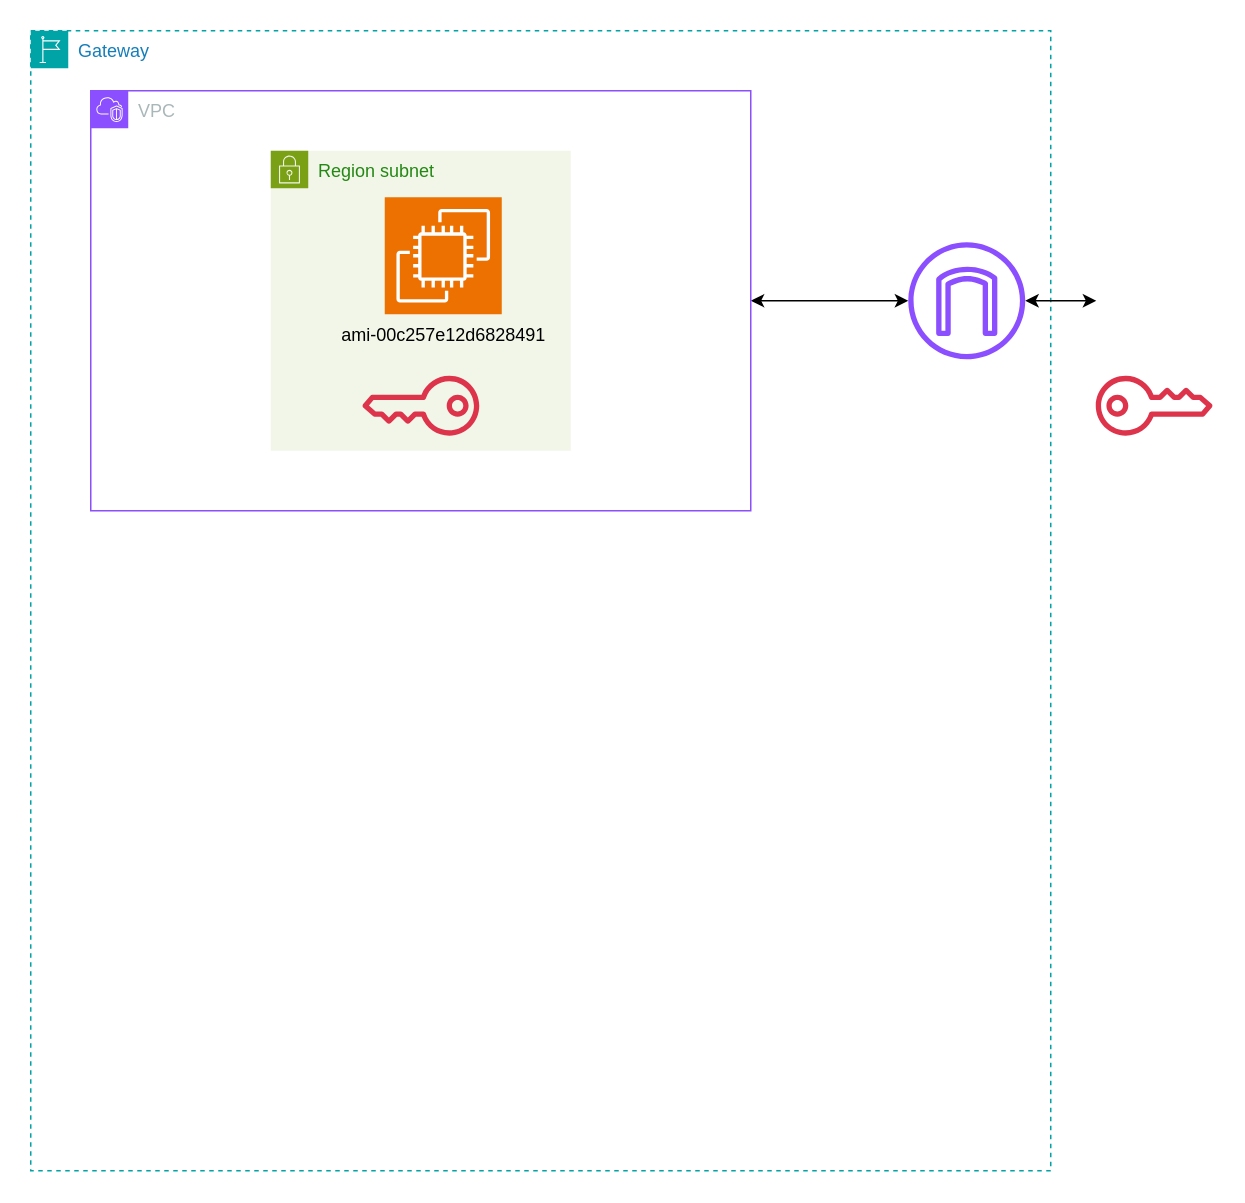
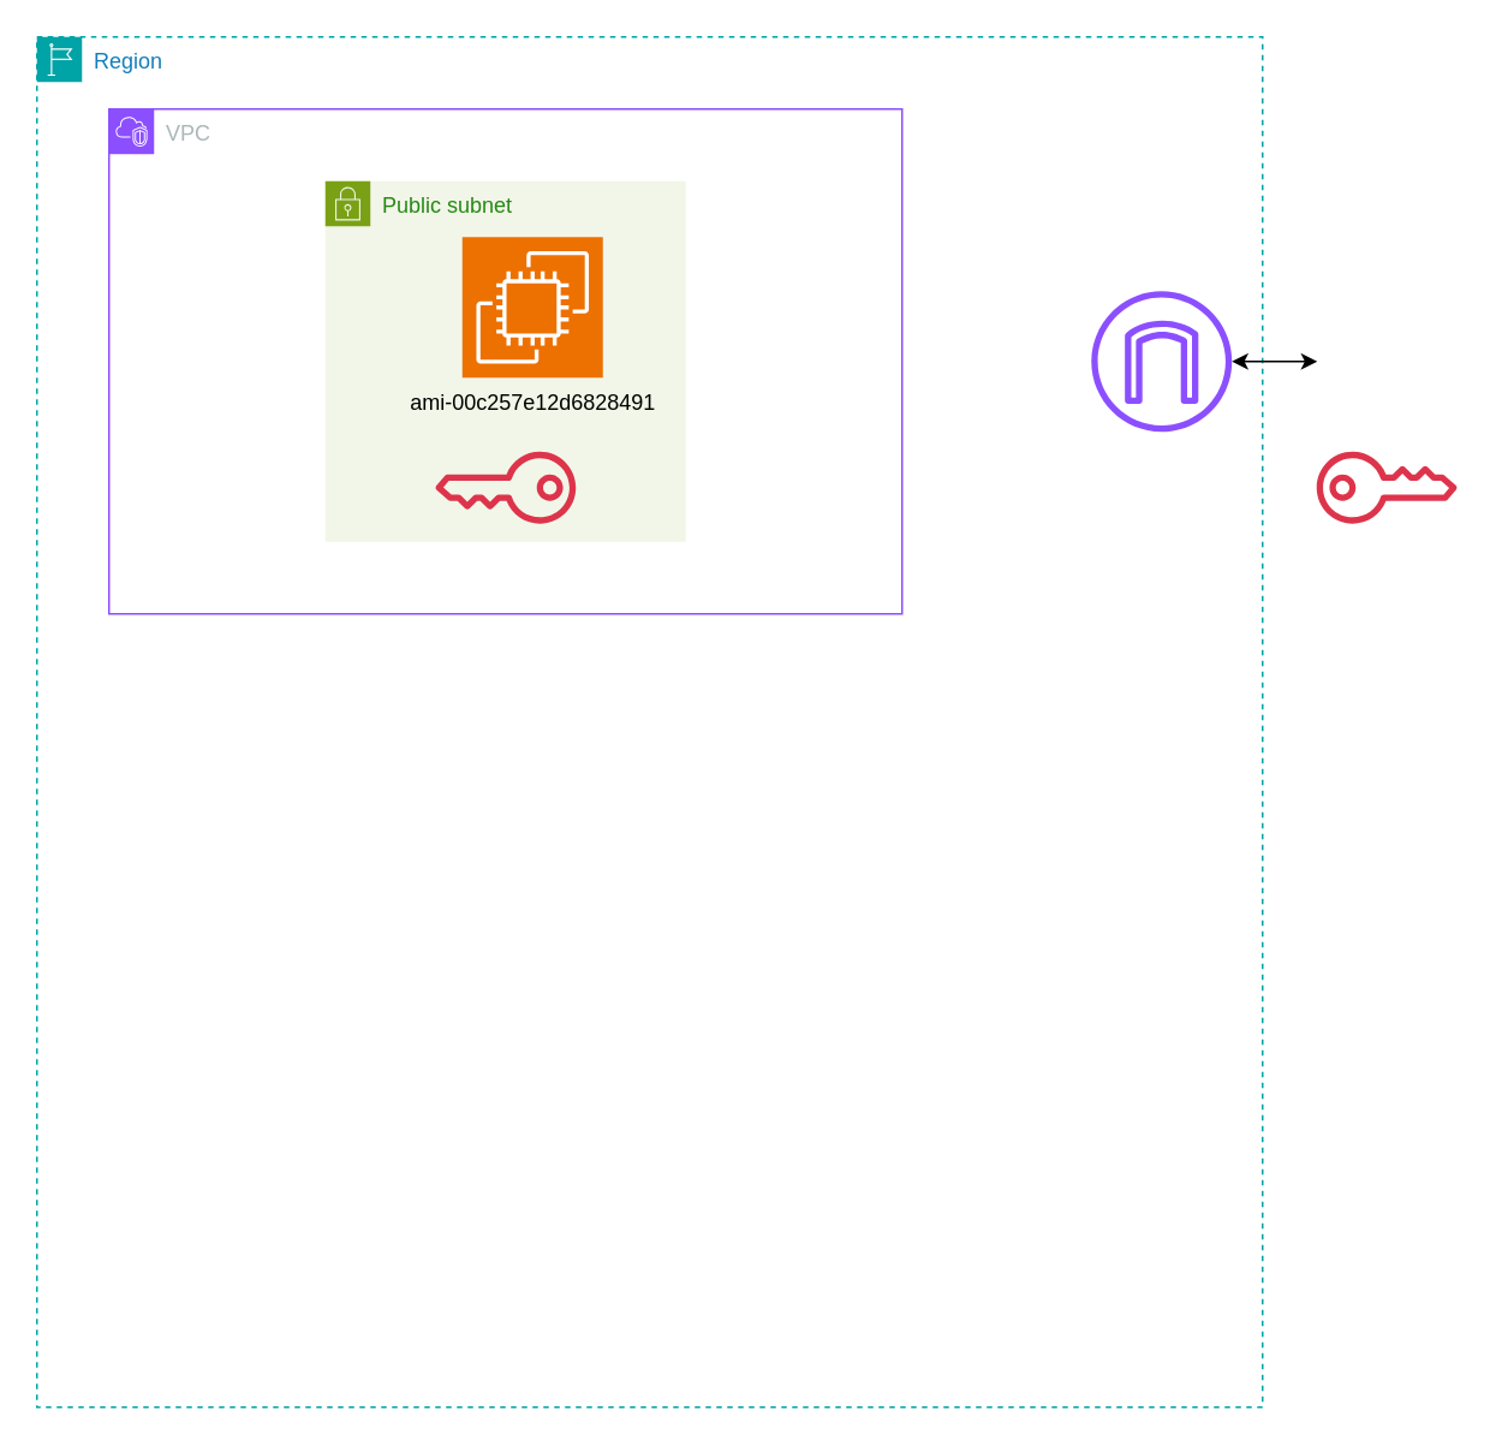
  <mxCell id="0" />
  <mxCell id="1" parent="0" />
- <mxCell id="2" value="Gateway" style="points=[[0,0],[0.25,0],[0.5,0],[0.75,0],[1,0],[1,0.25],[1,0.5],[1,0.75],[1,1],[0.75,1],[0.5,1],[0.25,1],[0,1],[0,0.75],[0,0.5],[0,0.25]];outlineConnect=0;gradientColor=none;html=1;whiteSpace=wrap;fontSize=12;fontStyle=0;container=1;pointerEvents=0;collapsible=0;recursiveResize=0;shape=mxgraph.aws4.group;grIcon=mxgraph.aws4.group_region;strokeColor=#00A4A6;fillColor=none;verticalAlign=top;align=left;spacingLeft=30;fontColor=#147EBA;dashed=1;" vertex="1" parent="1"><mxGeometry x="20" y="20" width="680" height="760" as="geometry" /></mxCell>
- <mxCell id="3" value="" style="edgeStyle=orthogonalEdgeStyle;rounded=0;orthogonalLoop=1;jettySize=auto;html=1;startArrow=classic;startFill=1;" edge="1" parent="2" source="4" target="8"><mxGeometry relative="1" as="geometry" /></mxCell>
+ <mxCell id="2" value="Region" style="points=[[0,0],[0.25,0],[0.5,0],[0.75,0],[1,0],[1,0.25],[1,0.5],[1,0.75],[1,1],[0.75,1],[0.5,1],[0.25,1],[0,1],[0,0.75],[0,0.5],[0,0.25]];outlineConnect=0;gradientColor=none;html=1;whiteSpace=wrap;fontSize=12;fontStyle=0;container=1;pointerEvents=0;collapsible=0;recursiveResize=0;shape=mxgraph.aws4.group;grIcon=mxgraph.aws4.group_region;strokeColor=#00A4A6;fillColor=none;verticalAlign=top;align=left;spacingLeft=30;fontColor=#147EBA;dashed=1;" vertex="1" parent="1"><mxGeometry x="20" y="20" width="680" height="760" as="geometry" /></mxCell>
  <mxCell id="4" value="VPC" style="points=[[0,0],[0.25,0],[0.5,0],[0.75,0],[1,0],[1,0.25],[1,0.5],[1,0.75],[1,1],[0.75,1],[0.5,1],[0.25,1],[0,1],[0,0.75],[0,0.5],[0,0.25]];outlineConnect=0;gradientColor=none;html=1;whiteSpace=wrap;fontSize=12;fontStyle=0;container=1;pointerEvents=0;collapsible=0;recursiveResize=0;shape=mxgraph.aws4.group;grIcon=mxgraph.aws4.group_vpc2;strokeColor=#8C4FFF;fillColor=none;verticalAlign=top;align=left;spacingLeft=30;fontColor=#AAB7B8;dashed=0;" vertex="1" parent="2"><mxGeometry x="40" y="40" width="440" height="280" as="geometry" /></mxCell>
- <mxCell id="5" value="Region subnet" style="points=[[0,0],[0.25,0],[0.5,0],[0.75,0],[1,0],[1,0.25],[1,0.5],[1,0.75],[1,1],[0.75,1],[0.5,1],[0.25,1],[0,1],[0,0.75],[0,0.5],[0,0.25]];outlineConnect=0;gradientColor=none;html=1;whiteSpace=wrap;fontSize=12;fontStyle=0;container=1;pointerEvents=0;collapsible=0;recursiveResize=0;shape=mxgraph.aws4.group;grIcon=mxgraph.aws4.group_security_group;grStroke=0;strokeColor=#7AA116;fillColor=#F2F6E8;verticalAlign=top;align=left;spacingLeft=30;fontColor=#248814;dashed=0;" vertex="1" parent="4"><mxGeometry x="120" y="40" width="200" height="200" as="geometry" /></mxCell>
+ <mxCell id="5" value="Public subnet" style="points=[[0,0],[0.25,0],[0.5,0],[0.75,0],[1,0],[1,0.25],[1,0.5],[1,0.75],[1,1],[0.75,1],[0.5,1],[0.25,1],[0,1],[0,0.75],[0,0.5],[0,0.25]];outlineConnect=0;gradientColor=none;html=1;whiteSpace=wrap;fontSize=12;fontStyle=0;container=1;pointerEvents=0;collapsible=0;recursiveResize=0;shape=mxgraph.aws4.group;grIcon=mxgraph.aws4.group_security_group;grStroke=0;strokeColor=#7AA116;fillColor=#F2F6E8;verticalAlign=top;align=left;spacingLeft=30;fontColor=#248814;dashed=0;" vertex="1" parent="4"><mxGeometry x="120" y="40" width="200" height="200" as="geometry" /></mxCell>
  <mxCell id="6" value="" style="sketch=0;outlineConnect=0;fontColor=#232F3E;gradientColor=none;fillColor=#DD344C;strokeColor=none;dashed=0;verticalLabelPosition=bottom;verticalAlign=top;align=center;html=1;fontSize=12;fontStyle=0;aspect=fixed;pointerEvents=1;shape=mxgraph.aws4.addon;rotation=-180;" vertex="1" parent="4"><mxGeometry x="181" y="190" width="78" height="40" as="geometry" /></mxCell>
  <mxCell id="7" value="ami-00c257e12d6828491" style="sketch=0;points=[[0,0,0],[0.25,0,0],[0.5,0,0],[0.75,0,0],[1,0,0],[0,1,0],[0.25,1,0],[0.5,1,0],[0.75,1,0],[1,1,0],[0,0.25,0],[0,0.5,0],[0,0.75,0],[1,0.25,0],[1,0.5,0],[1,0.75,0]];outlineConnect=0;fontColor=#000000;fillColor=#ED7100;strokeColor=#ffffff;dashed=0;verticalLabelPosition=bottom;verticalAlign=top;align=center;html=1;fontSize=12;fontStyle=0;aspect=fixed;shape=mxgraph.aws4.resourceIcon;resIcon=mxgraph.aws4.ec2;" vertex="1" parent="4"><mxGeometry x="196" y="71" width="78" height="78" as="geometry" /></mxCell>
  <mxCell id="8" value="&lt;font style=&quot;color: rgb(255, 255, 255);&quot;&gt;Internet Gateway&lt;/font&gt;" style="sketch=0;outlineConnect=0;fontColor=#232F3E;gradientColor=none;fillColor=#8C4FFF;strokeColor=none;dashed=0;verticalLabelPosition=bottom;verticalAlign=top;align=center;html=1;fontSize=12;fontStyle=0;aspect=fixed;pointerEvents=1;shape=mxgraph.aws4.internet_gateway;" vertex="1" parent="2"><mxGeometry x="585" y="141" width="78" height="78" as="geometry" /></mxCell>
  <mxCell id="9" value="" style="sketch=0;outlineConnect=0;fontColor=#232F3E;gradientColor=none;fillColor=#DD344C;strokeColor=none;dashed=0;verticalLabelPosition=bottom;verticalAlign=top;align=center;html=1;fontSize=12;fontStyle=0;aspect=fixed;pointerEvents=1;shape=mxgraph.aws4.addon;" vertex="1" parent="1"><mxGeometry x="730" y="250" width="78" height="40" as="geometry" /></mxCell>
  <mxCell id="10" value="" style="sketch=0;outlineConnect=0;fontColor=#232F3E;gradientColor=none;fillColor=#FFFFFF;strokeColor=none;dashed=0;verticalLabelPosition=bottom;verticalAlign=top;align=center;html=1;fontSize=12;fontStyle=0;aspect=fixed;pointerEvents=1;shape=mxgraph.aws4.client;" vertex="1" parent="1"><mxGeometry x="730" y="162" width="78" height="76" as="geometry" /></mxCell>
  <mxCell id="11" value="" style="edgeStyle=orthogonalEdgeStyle;rounded=0;orthogonalLoop=1;jettySize=auto;html=1;startArrow=classic;startFill=1;" edge="1" parent="1" source="10" target="8"><mxGeometry relative="1" as="geometry" /></mxCell>
